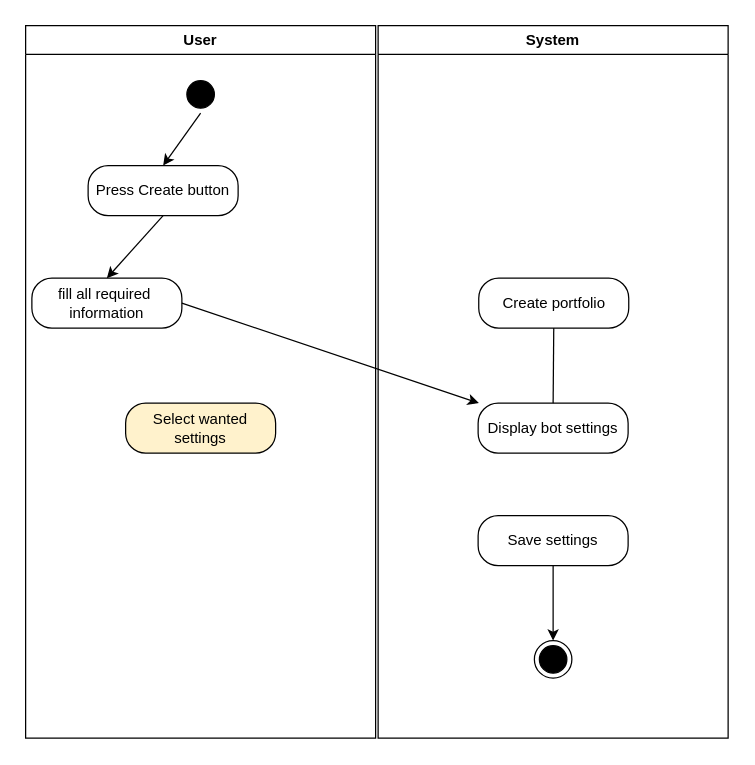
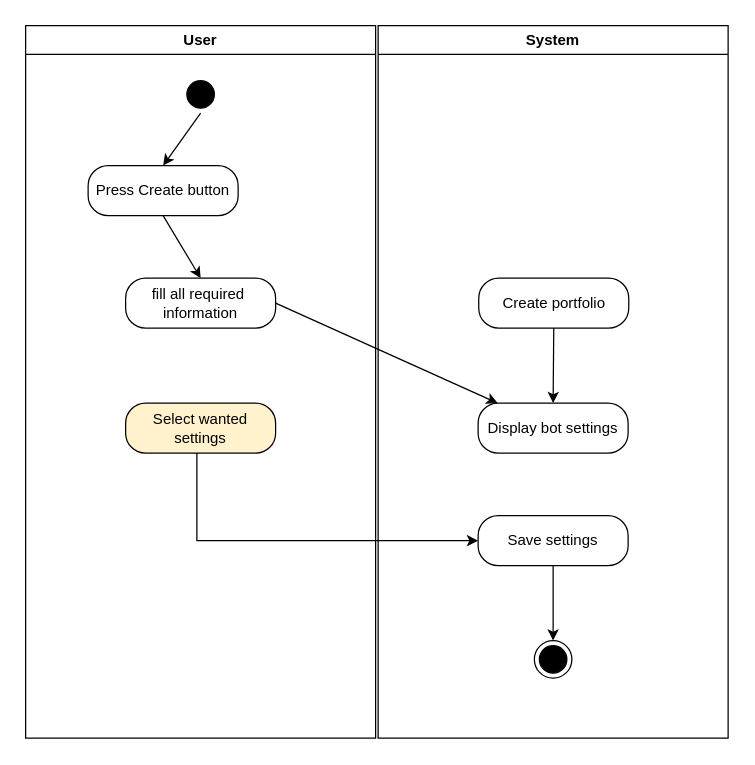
  <mxCell id="0" />
  <mxCell id="1" parent="0" />
  <mxCell id="2" value="User" style="swimlane;whiteSpace=wrap;strokeColor=#000000;" parent="1" vertex="1"><mxGeometry x="20" y="20" width="280" height="570" as="geometry" /></mxCell>
  <mxCell id="3" value="" style="ellipse;shape=startState;fillColor=#000000;strokeColor=#000000;" parent="2" vertex="1"><mxGeometry x="125" y="40" width="30" height="30" as="geometry" /></mxCell>
  <mxCell id="4" value="Press Create button" style="rounded=1;whiteSpace=wrap;html=1;arcSize=40;fontColor=#000000;fillColor=#FFFFFF;strokeColor=#000000;shadow=0;" vertex="1" parent="2"><mxGeometry x="50" y="112" width="120" height="40" as="geometry" /></mxCell>
  <mxCell id="5" value="" style="endArrow=classic;html=1;rounded=0;entryX=0.5;entryY=0;entryDx=0;entryDy=0;exitX=0.5;exitY=1;exitDx=0;exitDy=0;" edge="1" parent="2" target="4" source="3"><mxGeometry width="50" height="50" relative="1" as="geometry"><mxPoint x="115" y="112" as="sourcePoint" /><mxPoint x="70.5" y="84" as="targetPoint" /></mxGeometry></mxCell>
- <mxCell id="6" value="fill all required&amp;nbsp;&lt;div&gt;information&lt;/div&gt;" style="rounded=1;whiteSpace=wrap;html=1;arcSize=40;fontColor=#000000;fillColor=#FFFFFF;strokeColor=#000000;shadow=0;" vertex="1" parent="2"><mxGeometry x="5" y="202" width="120" height="40" as="geometry" /></mxCell>
+ <mxCell id="6" value="fill all required&amp;nbsp;&lt;div&gt;information&lt;/div&gt;" style="rounded=1;whiteSpace=wrap;html=1;arcSize=40;fontColor=#000000;fillColor=#FFFFFF;strokeColor=#000000;shadow=0;" vertex="1" parent="2"><mxGeometry x="80" y="202" width="120" height="40" as="geometry" /></mxCell>
  <mxCell id="7" value="" style="endArrow=classic;html=1;rounded=0;entryX=0.5;entryY=0;entryDx=0;entryDy=0;exitX=0.5;exitY=1;exitDx=0;exitDy=0;" edge="1" parent="2" target="6" source="4"><mxGeometry width="50" height="50" relative="1" as="geometry"><mxPoint x="290.5" y="140" as="sourcePoint" /><mxPoint x="246" y="112" as="targetPoint" /></mxGeometry></mxCell>
  <mxCell id="8" value="Select wanted settings" style="rounded=1;whiteSpace=wrap;html=1;arcSize=40;fontColor=#000000;fillColor=#fff2cc;strokeColor=#000000;shadow=0;" vertex="1" parent="2"><mxGeometry x="80" y="302" width="120" height="40" as="geometry" /></mxCell>
  <mxCell id="9" value="System" style="swimlane;whiteSpace=wrap;strokeColor=#000000;" parent="1" vertex="1"><mxGeometry x="302" y="20" width="280" height="570" as="geometry" /></mxCell>
  <mxCell id="10" value="" style="ellipse;shape=endState;fillColor=#000000;strokeColor=#000000;" parent="9" vertex="1"><mxGeometry x="125" y="492" width="30" height="30" as="geometry" /></mxCell>
  <mxCell id="11" value="Create portfolio" style="rounded=1;whiteSpace=wrap;html=1;arcSize=40;fontColor=#000000;fillColor=#FFFFFF;strokeColor=#000000;shadow=0;" vertex="1" parent="9"><mxGeometry x="80.5" y="202" width="120" height="40" as="geometry" /></mxCell>
  <mxCell id="12" value="Display bot settings" style="rounded=1;whiteSpace=wrap;html=1;arcSize=40;fontColor=#000000;fillColor=#FFFFFF;strokeColor=#000000;shadow=0;" vertex="1" parent="9"><mxGeometry x="80" y="302" width="120" height="40" as="geometry" /></mxCell>
- <mxCell id="13" value="" style="endArrow=none;html=1;rounded=0;entryX=0.5;entryY=0;entryDx=0;entryDy=0;exitX=0.5;exitY=1;exitDx=0;exitDy=0;" edge="1" parent="9" source="11" target="12"><mxGeometry width="50" height="50" relative="1" as="geometry"><mxPoint x="48" y="292" as="sourcePoint" /><mxPoint x="208" y="292" as="targetPoint" /></mxGeometry></mxCell>
+ <mxCell id="13" value="" style="endArrow=classic;html=1;rounded=0;entryX=0.5;entryY=0;entryDx=0;entryDy=0;exitX=0.5;exitY=1;exitDx=0;exitDy=0;" edge="1" parent="9" source="11" target="12"><mxGeometry width="50" height="50" relative="1" as="geometry"><mxPoint x="48" y="292" as="sourcePoint" /><mxPoint x="208" y="292" as="targetPoint" /></mxGeometry></mxCell>
  <mxCell id="14" value="Save settings" style="rounded=1;whiteSpace=wrap;html=1;arcSize=40;fontColor=#000000;fillColor=#FFFFFF;strokeColor=#000000;shadow=0;" vertex="1" parent="9"><mxGeometry x="80" y="392" width="120" height="40" as="geometry" /></mxCell>
  <mxCell id="15" value="" style="endArrow=classic;html=1;rounded=0;exitX=0.5;exitY=1;exitDx=0;exitDy=0;entryX=0.5;entryY=0;entryDx=0;entryDy=0;" edge="1" parent="9" source="14" target="10"><mxGeometry width="50" height="50" relative="1" as="geometry"><mxPoint x="200" y="462" as="sourcePoint" /><mxPoint x="38" y="462" as="targetPoint" /></mxGeometry></mxCell>
  <mxCell id="16" value="" style="endArrow=classic;html=1;rounded=0;exitX=1;exitY=0.5;exitDx=0;exitDy=0;" edge="1" parent="1" target="12" source="6"><mxGeometry width="50" height="50" relative="1" as="geometry"><mxPoint x="329.5" y="180" as="sourcePoint" /><mxPoint x="285" y="152" as="targetPoint" /></mxGeometry></mxCell>
+ <mxCell id="17" value="" style="endArrow=classic;html=1;rounded=0;exitX=0.475;exitY=0.999;exitDx=0;exitDy=0;entryX=0;entryY=0.5;entryDx=0;entryDy=0;exitPerimeter=0;" edge="1" parent="1" source="8" target="14"><mxGeometry width="50" height="50" relative="1" as="geometry"><mxPoint x="217" y="442" as="sourcePoint" /><mxPoint x="267" y="392" as="targetPoint" /><Array as="points"><mxPoint x="157" y="432" /></Array></mxGeometry></mxCell>
